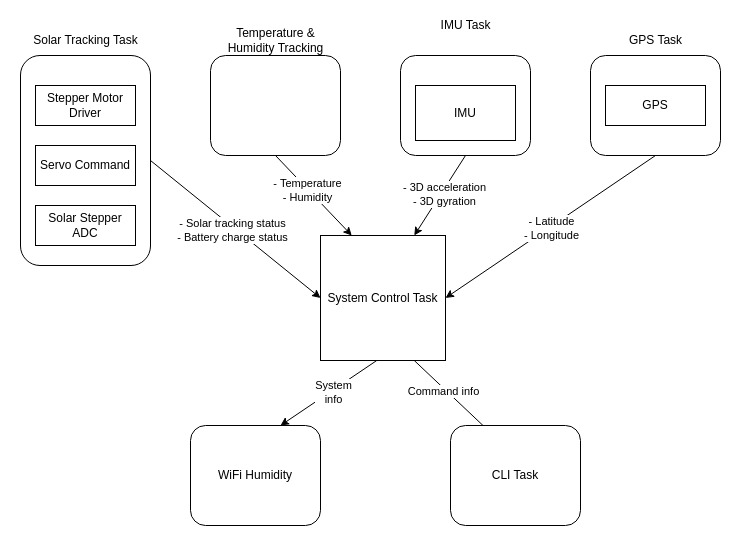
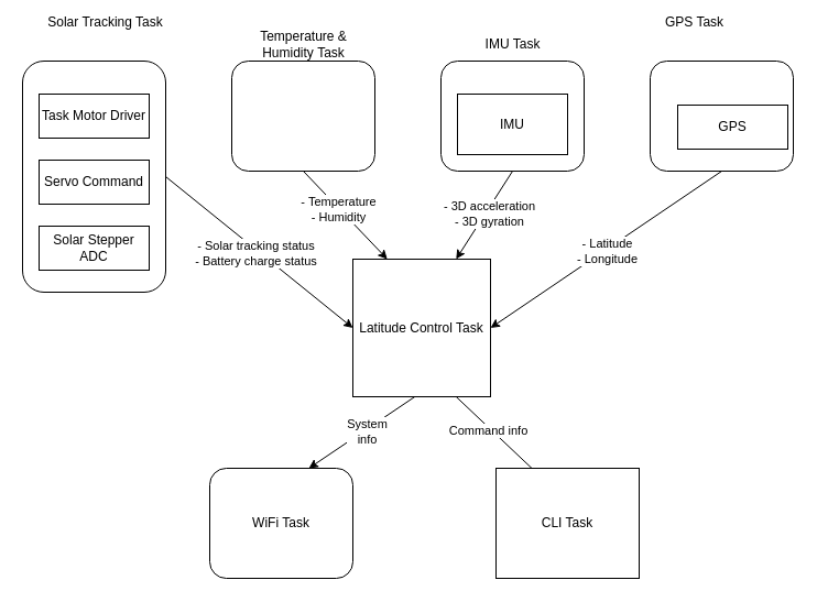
  <mxCell id="0" />
  <mxCell id="1" parent="0" />
- <mxCell id="2" value="System Control Task" style="whiteSpace=wrap;html=1;aspect=fixed;" vertex="1" parent="1"><mxGeometry x="320" y="235" width="125" height="125" as="geometry" /></mxCell>
+ <mxCell id="2" value="Latitude Control Task" style="whiteSpace=wrap;html=1;aspect=fixed;" vertex="1" parent="1"><mxGeometry x="320" y="235" width="125" height="125" as="geometry" /></mxCell>
  <mxCell id="3" value="" style="rounded=1;whiteSpace=wrap;html=1;fillColor=none;" vertex="1" parent="1"><mxGeometry x="20" y="55" width="130" height="210" as="geometry" /></mxCell>
- <mxCell id="4" value="Solar Tracking Task" style="text;html=1;align=center;verticalAlign=middle;resizable=0;points=[];autosize=1;strokeColor=none;fillColor=none;" vertex="1" parent="1"><mxGeometry x="20" y="25" width="130" height="30" as="geometry" /></mxCell>
- <mxCell id="5" value="Stepper Motor Driver" style="rounded=0;whiteSpace=wrap;html=1;" vertex="1" parent="1"><mxGeometry x="35" y="85" width="100" height="40" as="geometry" /></mxCell>
+ <mxCell id="4" value="Solar Tracking Task" style="text;html=1;align=center;verticalAlign=middle;resizable=0;points=[];autosize=1;strokeColor=none;fillColor=none;" vertex="1" parent="1"><mxGeometry x="30" y="5" width="130" height="30" as="geometry" /></mxCell>
+ <mxCell id="5" value="Task Motor Driver" style="rounded=0;whiteSpace=wrap;html=1;" vertex="1" parent="1"><mxGeometry x="35" y="85" width="100" height="40" as="geometry" /></mxCell>
  <mxCell id="6" value="Servo Command" style="rounded=0;whiteSpace=wrap;html=1;" vertex="1" parent="1"><mxGeometry x="35" y="145" width="100" height="40" as="geometry" /></mxCell>
  <mxCell id="7" value="Solar Stepper ADC" style="rounded=0;whiteSpace=wrap;html=1;" vertex="1" parent="1"><mxGeometry x="35" y="205" width="100" height="40" as="geometry" /></mxCell>
  <mxCell id="8" value="" style="rounded=1;whiteSpace=wrap;html=1;fillColor=none;" vertex="1" parent="1"><mxGeometry x="210" y="55" width="130" height="100" as="geometry" /></mxCell>
- <mxCell id="9" value="Temperature &amp;amp;&lt;div&gt;Humidity&amp;nbsp;&lt;span style=&quot;background-color: transparent; color: light-dark(rgb(0, 0, 0), rgb(255, 255, 255));&quot;&gt;Tracking&lt;/span&gt;&lt;/div&gt;" style="text;html=1;align=center;verticalAlign=middle;resizable=0;points=[];autosize=1;strokeColor=none;fillColor=none;" vertex="1" parent="1"><mxGeometry x="225" y="20" width="100" height="40" as="geometry" /></mxCell>
+ <mxCell id="9" value="Temperature &amp;amp;&lt;div&gt;Humidity&amp;nbsp;&lt;span style=&quot;background-color: transparent; color: light-dark(rgb(0, 0, 0), rgb(255, 255, 255));&quot;&gt;Task&lt;/span&gt;&lt;/div&gt;" style="text;html=1;align=center;verticalAlign=middle;resizable=0;points=[];autosize=1;strokeColor=none;fillColor=none;" vertex="1" parent="1"><mxGeometry x="225" y="20" width="100" height="40" as="geometry" /></mxCell>
  <mxCell id="10" value="" style="rounded=1;whiteSpace=wrap;html=1;fillColor=none;" vertex="1" parent="1"><mxGeometry x="400" y="55" width="130" height="100" as="geometry" /></mxCell>
- <mxCell id="11" value="IMU Task" style="text;html=1;align=center;verticalAlign=middle;resizable=0;points=[];autosize=1;strokeColor=none;fillColor=none;" vertex="1" parent="1"><mxGeometry x="430" y="10" width="70" height="30" as="geometry" /></mxCell>
+ <mxCell id="11" value="IMU Task" style="text;html=1;align=center;verticalAlign=middle;resizable=0;points=[];autosize=1;strokeColor=none;fillColor=none;" vertex="1" parent="1"><mxGeometry x="430" y="25" width="70" height="30" as="geometry" /></mxCell>
  <mxCell id="12" value="IMU" style="rounded=0;whiteSpace=wrap;html=1;" vertex="1" parent="1"><mxGeometry x="415" y="85" width="100" height="55" as="geometry" /></mxCell>
  <mxCell id="13" value="" style="rounded=1;whiteSpace=wrap;html=1;fillColor=none;" vertex="1" parent="1"><mxGeometry x="590" y="55" width="130" height="100" as="geometry" /></mxCell>
- <mxCell id="14" value="GPS Task" style="text;html=1;align=center;verticalAlign=middle;resizable=0;points=[];autosize=1;strokeColor=none;fillColor=none;" vertex="1" parent="1"><mxGeometry x="615" y="25" width="80" height="30" as="geometry" /></mxCell>
- <mxCell id="15" value="GPS" style="rounded=0;whiteSpace=wrap;html=1;" vertex="1" parent="1"><mxGeometry x="605" y="85" width="100" height="40" as="geometry" /></mxCell>
- <mxCell id="16" value="WiFi Humidity" style="rounded=1;whiteSpace=wrap;html=1;fillColor=none;" vertex="1" parent="1"><mxGeometry x="190" y="425" width="130" height="100" as="geometry" /></mxCell>
- <mxCell id="17" value="CLI Task" style="rounded=1;whiteSpace=wrap;html=1;fillColor=none;" vertex="1" parent="1"><mxGeometry x="450" y="425" width="130" height="100" as="geometry" /></mxCell>
+ <mxCell id="14" value="GPS Task" style="text;html=1;align=center;verticalAlign=middle;resizable=0;points=[];autosize=1;strokeColor=none;fillColor=none;" vertex="1" parent="1"><mxGeometry x="590" y="5" width="80" height="30" as="geometry" /></mxCell>
+ <mxCell id="15" value="GPS" style="rounded=0;whiteSpace=wrap;html=1;" vertex="1" parent="1"><mxGeometry x="615" y="95" width="100" height="40" as="geometry" /></mxCell>
+ <mxCell id="16" value="WiFi Task" style="rounded=1;whiteSpace=wrap;html=1;fillColor=none;" vertex="1" parent="1"><mxGeometry x="190" y="425" width="130" height="100" as="geometry" /></mxCell>
+ <mxCell id="17" value="CLI Task" style="whiteSpace=wrap;html=1;fillColor=none;rounded=0;" vertex="1" parent="1"><mxGeometry x="450" y="425" width="130" height="100" as="geometry" /></mxCell>
  <mxCell id="18" value="" style="endArrow=classic;html=1;rounded=0;exitX=0.5;exitY=1;exitDx=0;exitDy=0;entryX=0.25;entryY=0;entryDx=0;entryDy=0;" edge="1" parent="1" source="8" target="2"><mxGeometry width="50" height="50" relative="1" as="geometry"><mxPoint x="330" y="295" as="sourcePoint" /><mxPoint x="380" y="245" as="targetPoint" /></mxGeometry></mxCell>
  <mxCell id="19" value="- Temperature&lt;div&gt;- Humidity&lt;/div&gt;" style="edgeLabel;html=1;align=center;verticalAlign=middle;resizable=0;points=[];" vertex="1" connectable="0" parent="18"><mxGeometry x="-0.142" y="-1" relative="1" as="geometry"><mxPoint as="offset" /></mxGeometry></mxCell>
  <mxCell id="20" value="" style="endArrow=classic;html=1;rounded=0;entryX=0.75;entryY=0;entryDx=0;entryDy=0;exitX=0.5;exitY=1;exitDx=0;exitDy=0;" edge="1" parent="1" source="10" target="2"><mxGeometry width="50" height="50" relative="1" as="geometry"><mxPoint x="330" y="295" as="sourcePoint" /><mxPoint x="380" y="245" as="targetPoint" /></mxGeometry></mxCell>
  <mxCell id="21" value="- 3D acceleration&lt;div&gt;- 3D gyration&lt;/div&gt;" style="edgeLabel;html=1;align=center;verticalAlign=middle;resizable=0;points=[];" vertex="1" connectable="0" parent="20"><mxGeometry x="-0.059" y="3" relative="1" as="geometry"><mxPoint y="-1" as="offset" /></mxGeometry></mxCell>
  <mxCell id="22" value="" style="endArrow=classic;html=1;rounded=0;exitX=0.5;exitY=1;exitDx=0;exitDy=0;entryX=1;entryY=0.5;entryDx=0;entryDy=0;" edge="1" parent="1" source="13" target="2"><mxGeometry width="50" height="50" relative="1" as="geometry"><mxPoint x="330" y="295" as="sourcePoint" /><mxPoint x="630" y="275" as="targetPoint" /></mxGeometry></mxCell>
  <mxCell id="23" value="- Latitude&lt;div&gt;- Longitude&lt;/div&gt;" style="edgeLabel;html=1;align=center;verticalAlign=middle;resizable=0;points=[];" vertex="1" connectable="0" parent="22"><mxGeometry x="-0.003" y="1" relative="1" as="geometry"><mxPoint as="offset" /></mxGeometry></mxCell>
  <mxCell id="24" value="" style="endArrow=classic;html=1;rounded=0;exitX=1;exitY=0.5;exitDx=0;exitDy=0;entryX=0;entryY=0.5;entryDx=0;entryDy=0;" edge="1" parent="1" source="3" target="2"><mxGeometry width="50" height="50" relative="1" as="geometry"><mxPoint x="330" y="295" as="sourcePoint" /><mxPoint x="380" y="245" as="targetPoint" /></mxGeometry></mxCell>
  <mxCell id="25" value="- Solar tracking status&lt;div&gt;- Battery charge status&lt;/div&gt;" style="edgeLabel;html=1;align=center;verticalAlign=middle;resizable=0;points=[];" vertex="1" connectable="0" parent="24"><mxGeometry x="-0.021" y="-3" relative="1" as="geometry"><mxPoint as="offset" /></mxGeometry></mxCell>
  <mxCell id="26" value="" style="endArrow=classic;html=1;rounded=0;entryX=0.5;entryY=0;entryDx=0;entryDy=0;exitX=0.25;exitY=1;exitDx=0;exitDy=0;" edge="1" parent="1"><mxGeometry width="50" height="50" relative="1" as="geometry"><mxPoint x="376.25" y="360" as="sourcePoint" /><mxPoint x="280" y="425" as="targetPoint" /></mxGeometry></mxCell>
  <mxCell id="27" value="System&lt;div&gt;info&lt;/div&gt;" style="edgeLabel;html=1;align=center;verticalAlign=middle;resizable=0;points=[];" vertex="1" connectable="0" parent="26"><mxGeometry x="-0.074" y="2" relative="1" as="geometry"><mxPoint as="offset" /></mxGeometry></mxCell>
  <mxCell id="28" value="" style="endArrow=none;html=1;rounded=0;exitX=0.25;exitY=0;exitDx=0;exitDy=0;entryX=0.75;entryY=1;entryDx=0;entryDy=0;" edge="1" parent="1" source="17" target="2"><mxGeometry width="50" height="50" relative="1" as="geometry"><mxPoint x="310" y="455" as="sourcePoint" /><mxPoint x="360" y="405" as="targetPoint" /></mxGeometry></mxCell>
  <mxCell id="29" value="Command info" style="edgeLabel;html=1;align=center;verticalAlign=middle;resizable=0;points=[];" vertex="1" connectable="0" parent="28"><mxGeometry x="0.115" y="2" relative="1" as="geometry"><mxPoint as="offset" /></mxGeometry></mxCell>
